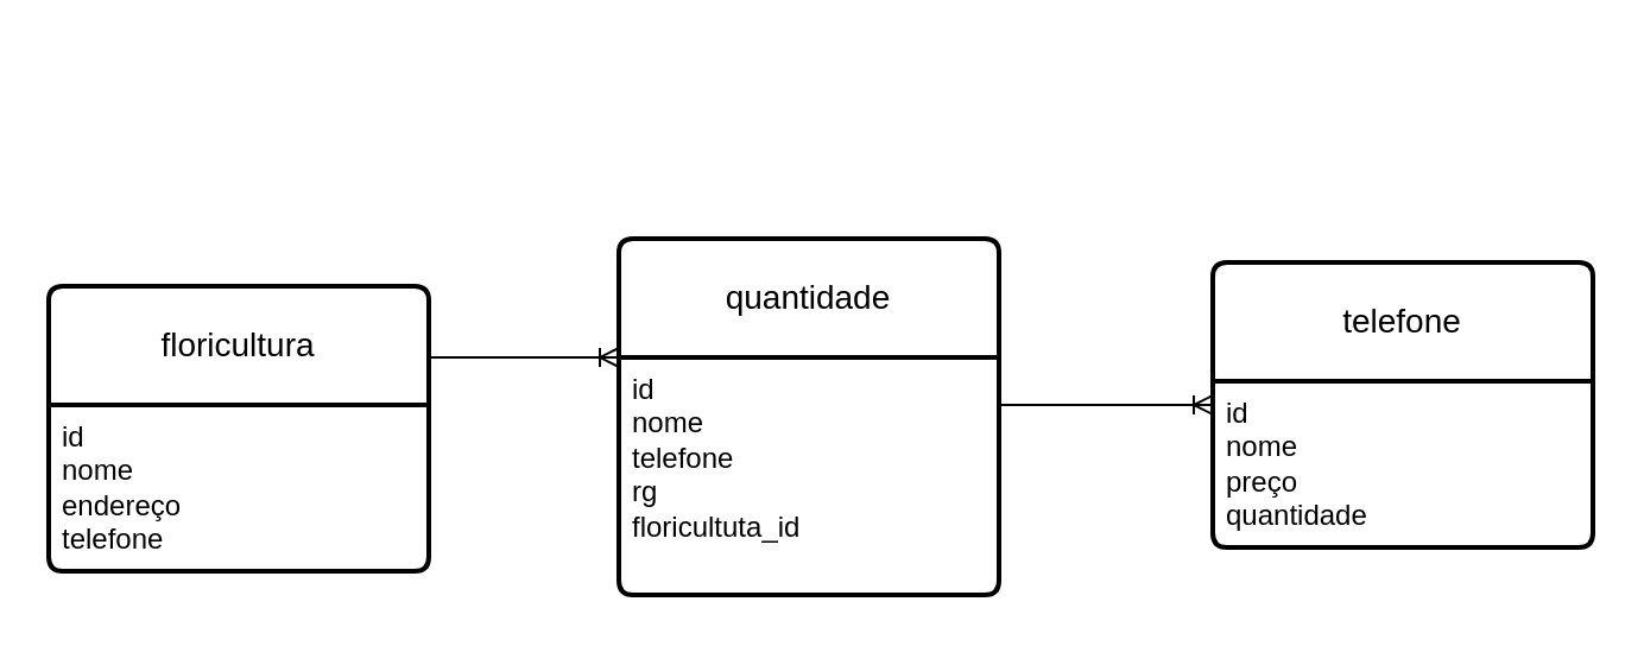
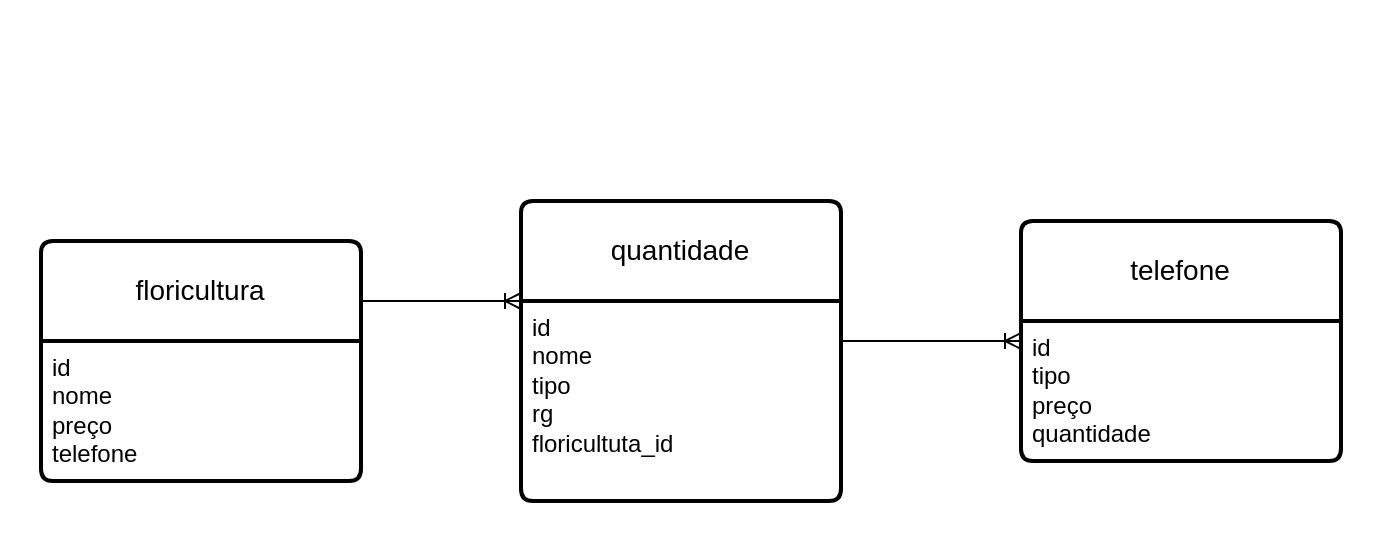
  <mxCell id="0" />
  <mxCell id="1" parent="0" />
  <mxCell id="2" value="floricultura" style="swimlane;childLayout=stackLayout;horizontal=1;startSize=50;horizontalStack=0;rounded=1;fontSize=14;fontStyle=0;strokeWidth=2;resizeParent=0;resizeLast=1;shadow=0;dashed=0;align=center;arcSize=4;whiteSpace=wrap;html=1;" vertex="1" parent="1"><mxGeometry x="20" y="120" width="160" height="120" as="geometry" /></mxCell>
- <mxCell id="3" value="&lt;div&gt;id&lt;/div&gt;&lt;div&gt;nome&lt;/div&gt;&lt;div&gt;endereço&lt;/div&gt;&lt;div&gt;telefone&lt;br&gt;&lt;/div&gt;" style="align=left;strokeColor=none;fillColor=none;spacingLeft=4;fontSize=12;verticalAlign=top;resizable=0;rotatable=0;part=1;html=1;" vertex="1" parent="2"><mxGeometry y="50" width="160" height="70" as="geometry" /></mxCell>
+ <mxCell id="3" value="&lt;div&gt;id&lt;/div&gt;&lt;div&gt;nome&lt;/div&gt;&lt;div&gt;preço&lt;/div&gt;&lt;div&gt;telefone&lt;br&gt;&lt;/div&gt;" style="align=left;strokeColor=none;fillColor=none;spacingLeft=4;fontSize=12;verticalAlign=top;resizable=0;rotatable=0;part=1;html=1;" vertex="1" parent="2"><mxGeometry y="50" width="160" height="70" as="geometry" /></mxCell>
  <mxCell id="4" value="" style="edgeStyle=entityRelationEdgeStyle;fontSize=12;html=1;endArrow=ERoneToMany;rounded=0;exitX=1;exitY=0.25;exitDx=0;exitDy=0;" edge="1" parent="1" source="2"><mxGeometry width="100" height="100" relative="1" as="geometry"><mxPoint x="180" y="170" as="sourcePoint" /><mxPoint x="260" y="150" as="targetPoint" /><Array as="points"><mxPoint x="170" y="20" /><mxPoint x="180" y="40" /><mxPoint x="270" y="150" /></Array></mxGeometry></mxCell>
  <mxCell id="5" value="quantidade" style="swimlane;childLayout=stackLayout;horizontal=1;startSize=50;horizontalStack=0;rounded=1;fontSize=14;fontStyle=0;strokeWidth=2;resizeParent=0;resizeLast=1;shadow=0;dashed=0;align=center;arcSize=4;whiteSpace=wrap;html=1;" vertex="1" parent="1"><mxGeometry x="260" y="100" width="160" height="150" as="geometry" /></mxCell>
- <mxCell id="6" value="&lt;div&gt;id&lt;/div&gt;&lt;div&gt;nome&lt;/div&gt;&lt;div&gt;telefone&lt;/div&gt;&lt;div&gt;rg&lt;/div&gt;&lt;div&gt;floricultuta_id&lt;br&gt;&lt;/div&gt;&lt;div&gt;&lt;br&gt;&lt;/div&gt;" style="align=left;strokeColor=none;fillColor=none;spacingLeft=4;fontSize=12;verticalAlign=top;resizable=0;rotatable=0;part=1;html=1;" vertex="1" parent="5"><mxGeometry y="50" width="160" height="100" as="geometry" /></mxCell>
+ <mxCell id="6" value="&lt;div&gt;id&lt;/div&gt;&lt;div&gt;nome&lt;/div&gt;&lt;div&gt;tipo&lt;/div&gt;&lt;div&gt;rg&lt;/div&gt;&lt;div&gt;floricultuta_id&lt;br&gt;&lt;/div&gt;&lt;div&gt;&lt;br&gt;&lt;/div&gt;" style="align=left;strokeColor=none;fillColor=none;spacingLeft=4;fontSize=12;verticalAlign=top;resizable=0;rotatable=0;part=1;html=1;" vertex="1" parent="5"><mxGeometry y="50" width="160" height="100" as="geometry" /></mxCell>
  <mxCell id="7" value="telefone" style="swimlane;childLayout=stackLayout;horizontal=1;startSize=50;horizontalStack=0;rounded=1;fontSize=14;fontStyle=0;strokeWidth=2;resizeParent=0;resizeLast=1;shadow=0;dashed=0;align=center;arcSize=4;whiteSpace=wrap;html=1;" vertex="1" parent="1"><mxGeometry x="510" y="110" width="160" height="120" as="geometry" /></mxCell>
- <mxCell id="8" value="&lt;div&gt;id&lt;/div&gt;&lt;div&gt;nome&lt;/div&gt;&lt;div&gt;preço&lt;br&gt;&lt;/div&gt;&lt;div&gt;quantidade&lt;br&gt;&lt;/div&gt;" style="align=left;strokeColor=none;fillColor=none;spacingLeft=4;fontSize=12;verticalAlign=top;resizable=0;rotatable=0;part=1;html=1;" vertex="1" parent="7"><mxGeometry y="50" width="160" height="70" as="geometry" /></mxCell>
+ <mxCell id="8" value="&lt;div&gt;id&lt;/div&gt;&lt;div&gt;tipo&lt;/div&gt;&lt;div&gt;preço&lt;br&gt;&lt;/div&gt;&lt;div&gt;quantidade&lt;br&gt;&lt;/div&gt;" style="align=left;strokeColor=none;fillColor=none;spacingLeft=4;fontSize=12;verticalAlign=top;resizable=0;rotatable=0;part=1;html=1;" vertex="1" parent="7"><mxGeometry y="50" width="160" height="70" as="geometry" /></mxCell>
  <mxCell id="9" value="" style="edgeStyle=entityRelationEdgeStyle;fontSize=12;html=1;endArrow=ERoneToMany;rounded=0;" edge="1" parent="1"><mxGeometry width="100" height="100" relative="1" as="geometry"><mxPoint x="420" y="170" as="sourcePoint" /><mxPoint x="510" y="170" as="targetPoint" /><Array as="points"><mxPoint x="610" y="60" /></Array></mxGeometry></mxCell>
